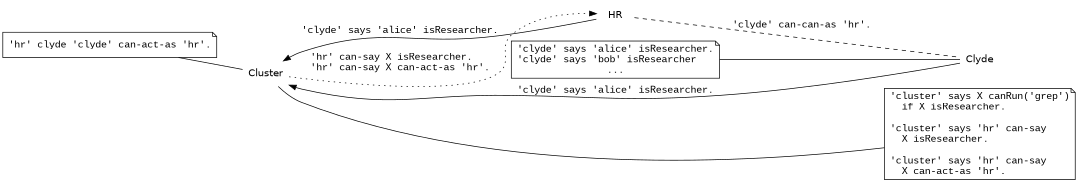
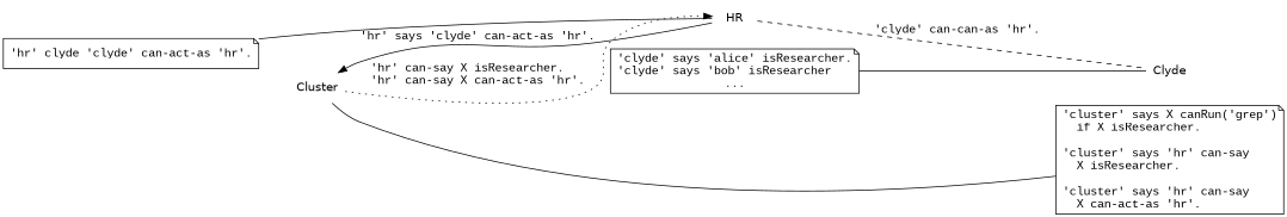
  digraph {
    concentrate=false
    fontname=helvetica
    rankdir=LR
    spline=true
    node [fontname="courier new" shape=note]
    edge [arrowhead=none arrowtail=none fontname="courier new" style=solid]
    n1 [label="'cluster' says X canRun('grep')\l  if X isResearcher.\l\l'cluster' says 'hr' can-say\l  X isResearcher.\l\l'cluster' says 'hr' can-say\l  X can-act-as 'hr'.\l"]
    n2 [fontname=helvetica label=Cluster shape=plaintext]
    n3 [fontname=helvetica label=HR shape=plaintext]
    n4 [fontname=helvetica label=Clyde shape=plaintext]
    n5 [label="'clyde' says 'alice' isResearcher.\l'clyde' says 'bob' isResearcher\l..."]
    n6 [label="'hr' clyde 'clyde' can-act-as 'hr'."]
    subgraph sub_1 {
      rank=max
      n1
    }
    n1 -> n2
    n2 -> n3 [label="'hr' can-say X isResearcher.\l'hr' can-say X can-act-as 'hr'.\l" style=dotted arrowhead="" arrowtail=""]
-   n3 -> n2 [label="'clyde' says 'alice' isResearcher." arrowhead="" arrowtail=""]
+   n3 -> n2 [label="'hr' says 'clyde' can-act-as 'hr'." arrowhead="" arrowtail=""]
    n3 -> n4 [label="'clyde' can-can-as 'hr'." style=dashed]
-   n4 -> n2 [label="'clyde' says 'alice' isResearcher." arrowhead="" arrowtail=""]
    n5 -> n4
-   n6 -> n2
+   n6 -> n3
  }
